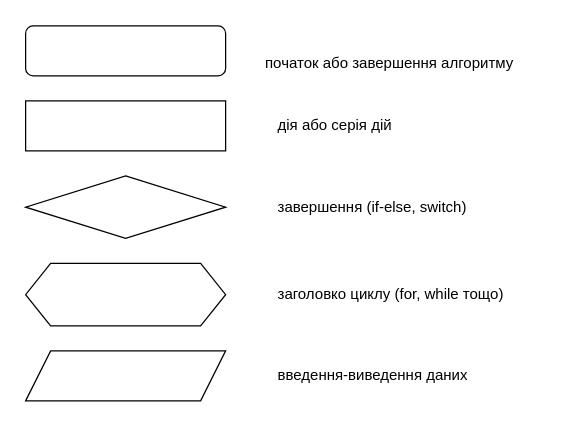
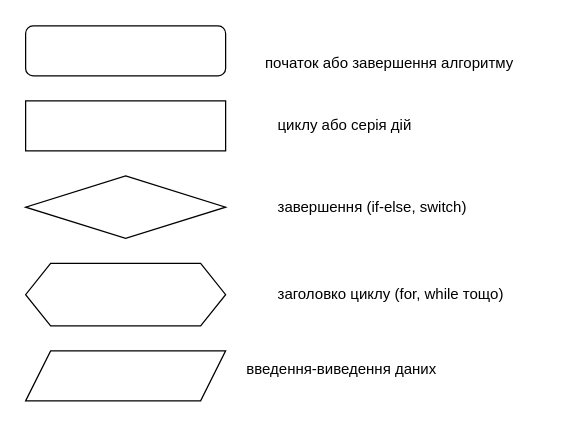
  <mxCell id="0" />
  <mxCell id="1" parent="0" />
  <mxCell id="2" value="" style="rounded=1;whiteSpace=wrap;html=1;fontSize=12;glass=0;strokeWidth=1;shadow=0;" parent="1" vertex="1"><mxGeometry x="20" y="20" width="160" height="40" as="geometry" /></mxCell>
  <mxCell id="3" value="" style="rounded=0;whiteSpace=wrap;html=1;" vertex="1" parent="1"><mxGeometry x="20" y="80" width="160" height="40" as="geometry" /></mxCell>
  <mxCell id="4" value="початок або завершення алгоритму" style="text;html=1;strokeColor=none;fillColor=none;align=left;verticalAlign=middle;whiteSpace=wrap;rounded=0;" vertex="1" parent="1"><mxGeometry x="210" y="40" width="210" height="20" as="geometry" /></mxCell>
- <mxCell id="5" value="дія або серія дій" style="text;html=1;strokeColor=none;fillColor=none;align=left;verticalAlign=middle;whiteSpace=wrap;rounded=0;" vertex="1" parent="1"><mxGeometry x="220" y="90" width="210" height="20" as="geometry" /></mxCell>
+ <mxCell id="5" value="циклу або серія дій" style="text;html=1;strokeColor=none;fillColor=none;align=left;verticalAlign=middle;whiteSpace=wrap;rounded=0;" vertex="1" parent="1"><mxGeometry x="220" y="90" width="210" height="20" as="geometry" /></mxCell>
  <mxCell id="6" value="" style="rhombus;whiteSpace=wrap;html=1;" vertex="1" parent="1"><mxGeometry x="20" y="140" width="160" height="50" as="geometry" /></mxCell>
  <mxCell id="7" value="завершення (if-else, switch)" style="text;html=1;strokeColor=none;fillColor=none;align=left;verticalAlign=middle;whiteSpace=wrap;rounded=0;" vertex="1" parent="1"><mxGeometry x="220" y="155" width="210" height="20" as="geometry" /></mxCell>
  <mxCell id="8" value="" style="shape=hexagon;perimeter=hexagonPerimeter2;whiteSpace=wrap;html=1;fixedSize=1;" vertex="1" parent="1"><mxGeometry x="20" y="210" width="160" height="50" as="geometry" /></mxCell>
  <mxCell id="9" value="заголовко циклу (for, while тощо)" style="text;html=1;strokeColor=none;fillColor=none;align=left;verticalAlign=middle;whiteSpace=wrap;rounded=0;" vertex="1" parent="1"><mxGeometry x="220" y="225" width="210" height="20" as="geometry" /></mxCell>
  <mxCell id="10" value="" style="shape=parallelogram;perimeter=parallelogramPerimeter;whiteSpace=wrap;html=1;fixedSize=1;" vertex="1" parent="1"><mxGeometry x="20" y="280" width="160" height="40" as="geometry" /></mxCell>
- <mxCell id="11" value="введення-виведення даних" style="text;html=1;strokeColor=none;fillColor=none;align=left;verticalAlign=middle;whiteSpace=wrap;rounded=0;" vertex="1" parent="1"><mxGeometry x="220" y="290" width="210" height="20" as="geometry" /></mxCell>
+ <mxCell id="11" value="введення-виведення даних" style="text;html=1;strokeColor=none;fillColor=none;align=left;verticalAlign=middle;whiteSpace=wrap;rounded=0;" vertex="1" parent="1"><mxGeometry x="195" y="285" width="210" height="20" as="geometry" /></mxCell>
